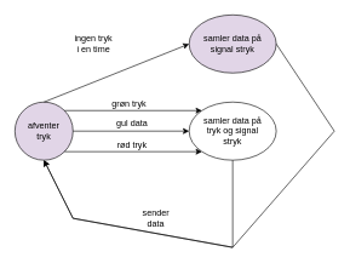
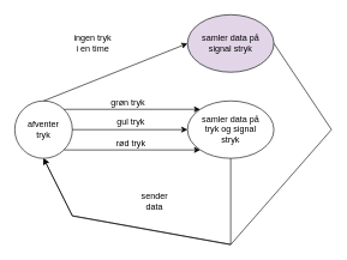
  <mxCell id="0" />
  <mxCell id="1" parent="0" />
  <mxCell id="2" value="&lt;div&gt;samler data på&lt;/div&gt;&lt;div&gt;signal stryk&lt;br&gt;&lt;/div&gt;" style="ellipse;whiteSpace=wrap;html=1;fillColor=#e1d5e7;" vertex="1" parent="1"><mxGeometry x="260" y="20" width="120" height="80" as="geometry" /></mxCell>
  <mxCell id="3" value="&lt;div&gt;samler data på&lt;/div&gt;&lt;div&gt;tryk og signal&lt;/div&gt;&lt;div&gt;stryk&lt;br&gt;&lt;/div&gt;" style="ellipse;whiteSpace=wrap;html=1;" vertex="1" parent="1"><mxGeometry x="260" y="140" width="120" height="80" as="geometry" /></mxCell>
- <mxCell id="4" value="&lt;div&gt;afventer&lt;/div&gt;&lt;div&gt;tryk&lt;br&gt;&lt;/div&gt;" style="ellipse;whiteSpace=wrap;html=1;aspect=fixed;fillColor=#e1d5e7;" vertex="1" parent="1"><mxGeometry x="20" y="140" width="80" height="80" as="geometry" /></mxCell>
+ <mxCell id="4" value="&lt;div&gt;afventer&lt;/div&gt;&lt;div&gt;tryk&lt;br&gt;&lt;/div&gt;" style="ellipse;whiteSpace=wrap;html=1;aspect=fixed;" vertex="1" parent="1"><mxGeometry x="20" y="140" width="80" height="80" as="geometry" /></mxCell>
  <mxCell id="5" value="" style="endArrow=classic;html=1;rounded=0;exitX=1;exitY=0;exitDx=0;exitDy=0;entryX=0;entryY=0;entryDx=0;entryDy=0;" edge="1" parent="1" source="4" target="3"><mxGeometry width="50" height="50" relative="1" as="geometry"><mxPoint x="170" y="260" as="sourcePoint" /><mxPoint x="220" y="210" as="targetPoint" /></mxGeometry></mxCell>
  <mxCell id="6" value="" style="endArrow=classic;html=1;rounded=0;exitX=1;exitY=0.5;exitDx=0;exitDy=0;entryX=0;entryY=0.5;entryDx=0;entryDy=0;" edge="1" parent="1" source="4" target="3"><mxGeometry width="50" height="50" relative="1" as="geometry"><mxPoint x="170" y="260" as="sourcePoint" /><mxPoint x="220" y="210" as="targetPoint" /></mxGeometry></mxCell>
  <mxCell id="7" value="" style="endArrow=classic;html=1;rounded=0;exitX=1;exitY=1;exitDx=0;exitDy=0;entryX=0;entryY=1;entryDx=0;entryDy=0;" edge="1" parent="1" source="4" target="3"><mxGeometry width="50" height="50" relative="1" as="geometry"><mxPoint x="170" y="260" as="sourcePoint" /><mxPoint x="220" y="210" as="targetPoint" /></mxGeometry></mxCell>
  <mxCell id="8" value="grøn tryk" style="text;html=1;align=center;verticalAlign=middle;resizable=0;points=[];autosize=1;strokeColor=none;fillColor=none;" vertex="1" parent="1"><mxGeometry x="142" y="127" width="70" height="30" as="geometry" /></mxCell>
- <mxCell id="9" value="gul data" style="text;html=1;align=center;verticalAlign=middle;resizable=0;points=[];autosize=1;strokeColor=none;fillColor=none;" vertex="1" parent="1"><mxGeometry x="151" y="155" width="60" height="30" as="geometry" /></mxCell>
+ <mxCell id="9" value="gul tryk" style="text;html=1;align=center;verticalAlign=middle;resizable=0;points=[];autosize=1;strokeColor=none;fillColor=none;" vertex="1" parent="1"><mxGeometry x="151" y="155" width="60" height="30" as="geometry" /></mxCell>
  <mxCell id="10" value="rød tryk" style="text;html=1;align=center;verticalAlign=middle;resizable=0;points=[];autosize=1;strokeColor=none;fillColor=none;" vertex="1" parent="1"><mxGeometry x="151" y="184" width="60" height="30" as="geometry" /></mxCell>
  <mxCell id="11" value="" style="endArrow=classic;html=1;rounded=0;exitX=0.5;exitY=0;exitDx=0;exitDy=0;entryX=0;entryY=0.5;entryDx=0;entryDy=0;" edge="1" parent="1" source="4" target="2"><mxGeometry width="50" height="50" relative="1" as="geometry"><mxPoint x="142" y="80" as="sourcePoint" /><mxPoint x="192" y="30" as="targetPoint" /></mxGeometry></mxCell>
  <mxCell id="12" value="&lt;div&gt;ingen tryk&lt;/div&gt;&lt;div&gt;i en time&lt;br&gt;&lt;/div&gt;" style="text;html=1;align=center;verticalAlign=middle;resizable=0;points=[];autosize=1;strokeColor=none;fillColor=none;" vertex="1" parent="1"><mxGeometry x="93" y="39" width="70" height="40" as="geometry" /></mxCell>
  <mxCell id="13" value="" style="endArrow=classic;html=1;rounded=0;entryX=0.5;entryY=1;entryDx=0;entryDy=0;" edge="1" parent="1" source="3" target="4"><mxGeometry width="50" height="50" relative="1" as="geometry"><mxPoint x="410" y="310" as="sourcePoint" /><mxPoint x="60" y="340" as="targetPoint" /><Array as="points"><mxPoint x="320" y="340" /><mxPoint x="100" y="300" /></Array></mxGeometry></mxCell>
  <mxCell id="14" value="" style="endArrow=classic;html=1;rounded=0;exitX=1;exitY=0.5;exitDx=0;exitDy=0;entryX=0.5;entryY=1;entryDx=0;entryDy=0;" edge="1" parent="1" source="2" target="4"><mxGeometry width="50" height="50" relative="1" as="geometry"><mxPoint x="460" y="205" as="sourcePoint" /><mxPoint x="320" y="340" as="targetPoint" /><Array as="points"><mxPoint x="460" y="180" /><mxPoint x="320" y="340" /><mxPoint x="100" y="300" /></Array></mxGeometry></mxCell>
- <mxCell id="15" value="&lt;div&gt;sender&lt;/div&gt;&lt;div&gt;data&lt;br&gt;&lt;/div&gt;" style="text;html=1;align=center;verticalAlign=middle;resizable=0;points=[];autosize=1;strokeColor=none;fillColor=none;" vertex="1" parent="1"><mxGeometry x="184" y="280" width="60" height="40" as="geometry" /></mxCell>
+ <mxCell id="15" value="&lt;div&gt;sender&lt;/div&gt;&lt;div&gt;data&lt;br&gt;&lt;/div&gt;" style="text;html=1;align=center;verticalAlign=middle;resizable=0;points=[];autosize=1;strokeColor=none;fillColor=none;" vertex="1" parent="1"><mxGeometry x="184" y="260" width="60" height="40" as="geometry" /></mxCell>
